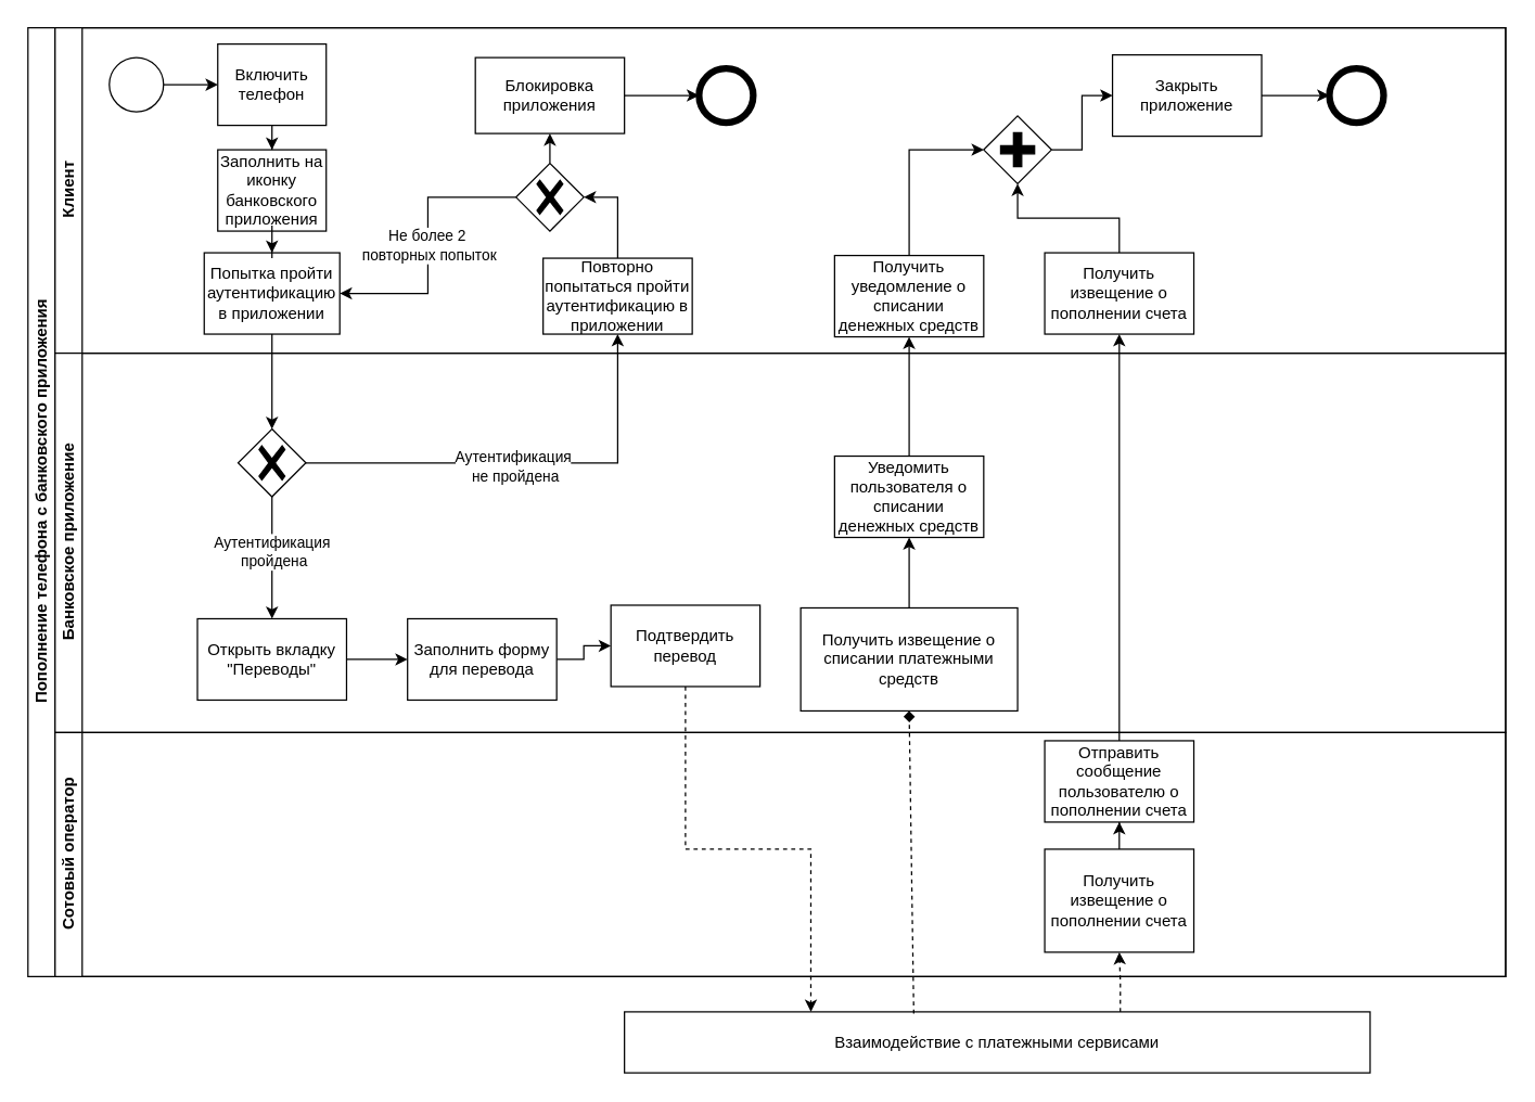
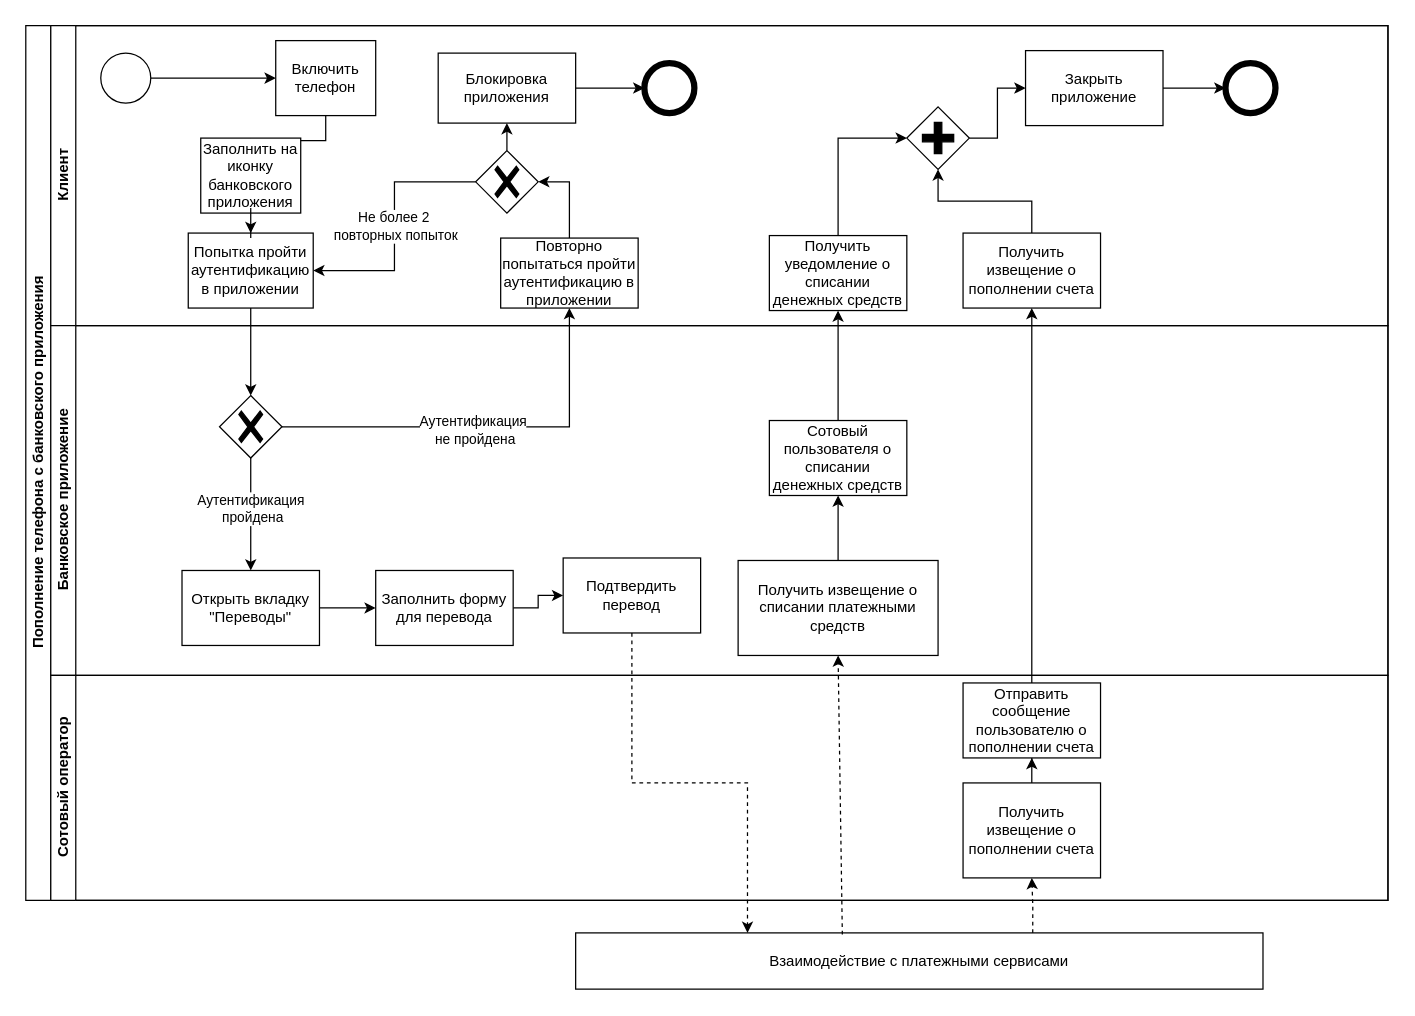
  <mxCell id="0" />
  <mxCell id="1" parent="0" />
  <mxCell id="2" value="Пополнение телефона с банковского приложения" style="swimlane;html=1;childLayout=stackLayout;resizeParent=1;resizeParentMax=0;horizontal=0;startSize=20;horizontalStack=0;" parent="1" vertex="1"><mxGeometry x="20" y="20" width="1090" height="700" as="geometry"><mxRectangle x="130" y="40" width="40" height="310" as="alternateBounds" /></mxGeometry></mxCell>
  <mxCell id="3" value="Клиент" style="swimlane;html=1;startSize=20;horizontal=0;" parent="2" vertex="1"><mxGeometry x="20" width="1070" height="240" as="geometry" /></mxCell>
  <mxCell id="4" value="" style="edgeStyle=orthogonalEdgeStyle;rounded=0;orthogonalLoop=1;jettySize=auto;html=1;" parent="3" source="5" target="7" edge="1"><mxGeometry relative="1" as="geometry" /></mxCell>
  <mxCell id="5" value="" style="ellipse;whiteSpace=wrap;html=1;" parent="3" vertex="1"><mxGeometry x="40" y="22" width="40" height="40" as="geometry" /></mxCell>
  <mxCell id="6" style="edgeStyle=orthogonalEdgeStyle;rounded=0;orthogonalLoop=1;jettySize=auto;html=1;entryX=0.5;entryY=0;entryDx=0;entryDy=0;" edge="1" parent="3" source="7" target="9"><mxGeometry relative="1" as="geometry" /></mxCell>
- <mxCell id="7" value="Включить телефон" style="rounded=0;whiteSpace=wrap;html=1;fontFamily=Helvetica;fontSize=12;fontColor=#000000;align=center;" parent="3" vertex="1"><mxGeometry x="120" y="12" width="80" height="60" as="geometry" /></mxCell>
+ <mxCell id="7" value="Включить телефон" style="rounded=0;whiteSpace=wrap;html=1;fontFamily=Helvetica;fontSize=12;fontColor=#000000;align=center;" parent="3" vertex="1"><mxGeometry x="180" y="12" width="80" height="60" as="geometry" /></mxCell>
  <mxCell id="8" value="" style="ellipse;whiteSpace=wrap;html=1;strokeWidth=5;" parent="3" vertex="1"><mxGeometry x="475" y="30" width="40" height="40" as="geometry" /></mxCell>
  <mxCell id="9" value="Заполнить на иконку банковского приложения" style="rounded=0;whiteSpace=wrap;html=1;fontFamily=Helvetica;fontSize=12;fontColor=#000000;align=center;" vertex="1" parent="3"><mxGeometry x="120" y="90" width="80" height="60" as="geometry" /></mxCell>
  <mxCell id="10" style="edgeStyle=orthogonalEdgeStyle;rounded=0;orthogonalLoop=1;jettySize=auto;html=1;exitX=0.5;exitY=0;exitDx=0;exitDy=0;exitPerimeter=0;entryX=0.5;entryY=1;entryDx=0;entryDy=0;" edge="1" parent="3" source="11" target="13"><mxGeometry relative="1" as="geometry" /></mxCell>
  <mxCell id="11" value="" style="points=[[0.25,0.25,0],[0.5,0,0],[0.75,0.25,0],[1,0.5,0],[0.75,0.75,0],[0.5,1,0],[0.25,0.75,0],[0,0.5,0]];shape=mxgraph.bpmn.gateway2;html=1;verticalLabelPosition=bottom;labelBackgroundColor=#ffffff;verticalAlign=top;align=center;perimeter=rhombusPerimeter;outlineConnect=0;outline=none;symbol=none;gwType=exclusive;" vertex="1" parent="3"><mxGeometry x="340" y="100" width="50" height="50" as="geometry" /></mxCell>
  <mxCell id="12" style="edgeStyle=orthogonalEdgeStyle;rounded=0;orthogonalLoop=1;jettySize=auto;html=1;exitX=1;exitY=0.5;exitDx=0;exitDy=0;entryX=0;entryY=0.5;entryDx=0;entryDy=0;" edge="1" parent="3" source="13" target="8"><mxGeometry relative="1" as="geometry" /></mxCell>
  <mxCell id="13" value="Блокировка приложения" style="rounded=0;whiteSpace=wrap;html=1;fontFamily=Helvetica;fontSize=12;fontColor=#000000;align=center;" vertex="1" parent="3"><mxGeometry x="310" y="22" width="110" height="56" as="geometry" /></mxCell>
  <mxCell id="14" value="Попытка пройти аутентификацию в приложении" style="rounded=0;whiteSpace=wrap;html=1;fontFamily=Helvetica;fontSize=12;fontColor=#000000;align=center;" vertex="1" parent="3"><mxGeometry x="110" y="166" width="100" height="60" as="geometry" /></mxCell>
  <mxCell id="15" style="edgeStyle=orthogonalEdgeStyle;rounded=0;orthogonalLoop=1;jettySize=auto;html=1;entryX=1;entryY=0.5;entryDx=0;entryDy=0;" edge="1" parent="3" source="11" target="14"><mxGeometry relative="1" as="geometry" /></mxCell>
  <mxCell id="16" value="Не более 2&amp;nbsp;&lt;div&gt;повторных попыток&lt;/div&gt;" style="edgeLabel;html=1;align=center;verticalAlign=middle;resizable=0;points=[];" vertex="1" connectable="0" parent="15"><mxGeometry x="-0.009" relative="1" as="geometry"><mxPoint as="offset" /></mxGeometry></mxCell>
  <mxCell id="17" style="edgeStyle=orthogonalEdgeStyle;rounded=0;orthogonalLoop=1;jettySize=auto;html=1;entryX=0.5;entryY=0;entryDx=0;entryDy=0;" edge="1" parent="3" source="9" target="14"><mxGeometry relative="1" as="geometry" /></mxCell>
  <mxCell id="18" value="Получить извещение о пополнении счета" style="rounded=0;whiteSpace=wrap;html=1;fontFamily=Helvetica;fontSize=12;fontColor=#000000;align=center;" vertex="1" parent="3"><mxGeometry x="730" y="166" width="110" height="60" as="geometry" /></mxCell>
  <mxCell id="19" value="Получить уведомление о списании денежных средств" style="rounded=0;whiteSpace=wrap;html=1;fontFamily=Helvetica;fontSize=12;fontColor=#000000;align=center;" vertex="1" parent="3"><mxGeometry x="575" y="168" width="110" height="60" as="geometry" /></mxCell>
  <mxCell id="20" style="edgeStyle=orthogonalEdgeStyle;rounded=0;orthogonalLoop=1;jettySize=auto;html=1;entryX=0;entryY=0.5;entryDx=0;entryDy=0;" edge="1" parent="3" source="21" target="26"><mxGeometry relative="1" as="geometry" /></mxCell>
  <mxCell id="21" value="" style="points=[[0.25,0.25,0],[0.5,0,0],[0.75,0.25,0],[1,0.5,0],[0.75,0.75,0],[0.5,1,0],[0.25,0.75,0],[0,0.5,0]];shape=mxgraph.bpmn.gateway2;html=1;verticalLabelPosition=bottom;labelBackgroundColor=#ffffff;verticalAlign=top;align=center;perimeter=rhombusPerimeter;outlineConnect=0;outline=none;symbol=none;gwType=parallel;" vertex="1" parent="3"><mxGeometry x="685" y="65" width="50" height="50" as="geometry" /></mxCell>
  <mxCell id="22" style="edgeStyle=orthogonalEdgeStyle;rounded=0;orthogonalLoop=1;jettySize=auto;html=1;entryX=0;entryY=0.5;entryDx=0;entryDy=0;entryPerimeter=0;" edge="1" parent="3" source="19" target="21"><mxGeometry relative="1" as="geometry" /></mxCell>
  <mxCell id="23" style="edgeStyle=orthogonalEdgeStyle;rounded=0;orthogonalLoop=1;jettySize=auto;html=1;entryX=0.5;entryY=1;entryDx=0;entryDy=0;entryPerimeter=0;" edge="1" parent="3" source="18" target="21"><mxGeometry relative="1" as="geometry" /></mxCell>
  <mxCell id="24" value="" style="ellipse;whiteSpace=wrap;html=1;strokeWidth=5;" vertex="1" parent="3"><mxGeometry x="940" y="30" width="40" height="40" as="geometry" /></mxCell>
  <mxCell id="25" style="edgeStyle=orthogonalEdgeStyle;rounded=0;orthogonalLoop=1;jettySize=auto;html=1;entryX=0;entryY=0.5;entryDx=0;entryDy=0;" edge="1" parent="3" source="26" target="24"><mxGeometry relative="1" as="geometry" /></mxCell>
  <mxCell id="26" value="Закрыть приложение" style="rounded=0;whiteSpace=wrap;html=1;fontFamily=Helvetica;fontSize=12;fontColor=#000000;align=center;" vertex="1" parent="3"><mxGeometry x="780" y="20" width="110" height="60" as="geometry" /></mxCell>
  <mxCell id="27" value="Повторно попытаться пройти аутентификацию в приложении" style="rounded=0;whiteSpace=wrap;html=1;fontFamily=Helvetica;fontSize=12;fontColor=#000000;align=center;" vertex="1" parent="3"><mxGeometry x="360" y="170" width="110" height="56" as="geometry" /></mxCell>
  <mxCell id="28" style="edgeStyle=orthogonalEdgeStyle;rounded=0;orthogonalLoop=1;jettySize=auto;html=1;entryX=1;entryY=0.5;entryDx=0;entryDy=0;entryPerimeter=0;" edge="1" parent="3" source="27" target="11"><mxGeometry relative="1" as="geometry"><mxPoint x="465" y="146" as="targetPoint" /></mxGeometry></mxCell>
  <mxCell id="29" value="Банковское приложение" style="swimlane;html=1;startSize=20;horizontal=0;" parent="2" vertex="1"><mxGeometry x="20" y="240" width="1070" height="280" as="geometry" /></mxCell>
  <mxCell id="30" style="edgeStyle=orthogonalEdgeStyle;rounded=0;orthogonalLoop=1;jettySize=auto;html=1;exitX=1;exitY=0.5;exitDx=0;exitDy=0;entryX=0;entryY=0.5;entryDx=0;entryDy=0;" edge="1" parent="29" source="31" target="33"><mxGeometry relative="1" as="geometry" /></mxCell>
  <mxCell id="31" value="Открыть вкладку &quot;Переводы&quot;" style="rounded=0;whiteSpace=wrap;html=1;fontFamily=Helvetica;fontSize=12;fontColor=#000000;align=center;" parent="29" vertex="1"><mxGeometry x="105" y="196" width="110" height="60" as="geometry" /></mxCell>
  <mxCell id="32" style="edgeStyle=orthogonalEdgeStyle;rounded=0;orthogonalLoop=1;jettySize=auto;html=1;exitX=1;exitY=0.5;exitDx=0;exitDy=0;entryX=0;entryY=0.5;entryDx=0;entryDy=0;" edge="1" parent="29" source="33" target="34"><mxGeometry relative="1" as="geometry" /></mxCell>
  <mxCell id="33" value="Заполнить форму для перевода" style="rounded=0;whiteSpace=wrap;html=1;fontFamily=Helvetica;fontSize=12;fontColor=#000000;align=center;" vertex="1" parent="29"><mxGeometry x="260" y="196" width="110" height="60" as="geometry" /></mxCell>
  <mxCell id="34" value="Подтвердить перевод" style="rounded=0;whiteSpace=wrap;html=1;fontFamily=Helvetica;fontSize=12;fontColor=#000000;align=center;" vertex="1" parent="29"><mxGeometry x="410" y="186" width="110" height="60" as="geometry" /></mxCell>
  <mxCell id="35" style="edgeStyle=orthogonalEdgeStyle;rounded=0;orthogonalLoop=1;jettySize=auto;html=1;exitX=0.5;exitY=1;exitDx=0;exitDy=0;exitPerimeter=0;entryX=0.5;entryY=0;entryDx=0;entryDy=0;" edge="1" parent="29" source="37" target="31"><mxGeometry relative="1" as="geometry" /></mxCell>
  <mxCell id="36" value="Аутентификация&lt;div&gt;&amp;nbsp;пройдена&lt;/div&gt;" style="edgeLabel;html=1;align=center;verticalAlign=middle;resizable=0;points=[];" vertex="1" connectable="0" parent="35"><mxGeometry x="-0.115" y="-1" relative="1" as="geometry"><mxPoint as="offset" /></mxGeometry></mxCell>
  <mxCell id="37" value="" style="points=[[0.25,0.25,0],[0.5,0,0],[0.75,0.25,0],[1,0.5,0],[0.75,0.75,0],[0.5,1,0],[0.25,0.75,0],[0,0.5,0]];shape=mxgraph.bpmn.gateway2;html=1;verticalLabelPosition=bottom;labelBackgroundColor=#ffffff;verticalAlign=top;align=center;perimeter=rhombusPerimeter;outlineConnect=0;outline=none;symbol=none;gwType=exclusive;" vertex="1" parent="29"><mxGeometry x="135" y="56" width="50" height="50" as="geometry" /></mxCell>
  <mxCell id="38" style="edgeStyle=orthogonalEdgeStyle;rounded=0;orthogonalLoop=1;jettySize=auto;html=1;entryX=0.5;entryY=1;entryDx=0;entryDy=0;" edge="1" parent="29" source="39" target="40"><mxGeometry relative="1" as="geometry" /></mxCell>
  <mxCell id="39" value="Получить извещение о списании платежными средств" style="rounded=0;whiteSpace=wrap;html=1;fontFamily=Helvetica;fontSize=12;fontColor=#000000;align=center;" vertex="1" parent="29"><mxGeometry x="550" y="188" width="160" height="76" as="geometry" /></mxCell>
- <mxCell id="40" value="Уведомить пользователя о списании денежных средств" style="rounded=0;whiteSpace=wrap;html=1;fontFamily=Helvetica;fontSize=12;fontColor=#000000;align=center;" vertex="1" parent="29"><mxGeometry x="575" y="76" width="110" height="60" as="geometry" /></mxCell>
+ <mxCell id="40" value="Сотовый пользователя о списании денежных средств" style="rounded=0;whiteSpace=wrap;html=1;fontFamily=Helvetica;fontSize=12;fontColor=#000000;align=center;" vertex="1" parent="29"><mxGeometry x="575" y="76" width="110" height="60" as="geometry" /></mxCell>
  <mxCell id="41" value="Сотовый оператор" style="swimlane;html=1;startSize=20;horizontal=0;" parent="2" vertex="1"><mxGeometry x="20" y="520" width="1070" height="180" as="geometry" /></mxCell>
  <mxCell id="42" style="edgeStyle=orthogonalEdgeStyle;rounded=0;orthogonalLoop=1;jettySize=auto;html=1;entryX=0.5;entryY=1;entryDx=0;entryDy=0;" edge="1" parent="41" source="43" target="44"><mxGeometry relative="1" as="geometry" /></mxCell>
  <mxCell id="43" value="Получить извещение о пополнении счета" style="rounded=0;whiteSpace=wrap;html=1;fontFamily=Helvetica;fontSize=12;fontColor=#000000;align=center;" vertex="1" parent="41"><mxGeometry x="730" y="86" width="110" height="76" as="geometry" /></mxCell>
  <mxCell id="44" value="Отправить сообщение пользователю о пополнении счета" style="rounded=0;whiteSpace=wrap;html=1;fontFamily=Helvetica;fontSize=12;fontColor=#000000;align=center;" vertex="1" parent="41"><mxGeometry x="730" y="6" width="110" height="60" as="geometry" /></mxCell>
  <mxCell id="45" style="edgeStyle=orthogonalEdgeStyle;rounded=0;orthogonalLoop=1;jettySize=auto;html=1;exitX=0.5;exitY=1;exitDx=0;exitDy=0;entryX=0.5;entryY=0;entryDx=0;entryDy=0;entryPerimeter=0;" edge="1" parent="2" source="14" target="37"><mxGeometry relative="1" as="geometry" /></mxCell>
  <mxCell id="46" style="edgeStyle=orthogonalEdgeStyle;rounded=0;orthogonalLoop=1;jettySize=auto;html=1;entryX=0.5;entryY=1;entryDx=0;entryDy=0;" edge="1" parent="2" source="44" target="18"><mxGeometry relative="1" as="geometry" /></mxCell>
  <mxCell id="47" style="edgeStyle=orthogonalEdgeStyle;rounded=0;orthogonalLoop=1;jettySize=auto;html=1;entryX=0.5;entryY=1;entryDx=0;entryDy=0;" edge="1" parent="2" source="40" target="19"><mxGeometry relative="1" as="geometry" /></mxCell>
  <mxCell id="48" style="edgeStyle=orthogonalEdgeStyle;rounded=0;orthogonalLoop=1;jettySize=auto;html=1;exitX=1;exitY=0.5;exitDx=0;exitDy=0;exitPerimeter=0;entryX=0.5;entryY=1;entryDx=0;entryDy=0;" edge="1" parent="2" source="37" target="27"><mxGeometry relative="1" as="geometry" /></mxCell>
  <mxCell id="49" value="Аутентификация&lt;div&gt;&amp;nbsp;не пройдена&lt;/div&gt;" style="edgeLabel;html=1;align=center;verticalAlign=middle;resizable=0;points=[];" vertex="1" connectable="0" parent="48"><mxGeometry x="-0.063" y="-2" relative="1" as="geometry"><mxPoint as="offset" /></mxGeometry></mxCell>
  <mxCell id="50" style="edgeStyle=orthogonalEdgeStyle;rounded=0;orthogonalLoop=1;jettySize=auto;html=1;exitX=0.665;exitY=0;exitDx=0;exitDy=0;entryX=0.5;entryY=1;entryDx=0;entryDy=0;dashed=1;exitPerimeter=0;" edge="1" parent="1" source="51" target="43"><mxGeometry relative="1" as="geometry" /></mxCell>
  <mxCell id="51" value="Взаимодействие с платежными сервисами" style="rounded=0;whiteSpace=wrap;html=1;fontFamily=Helvetica;fontSize=12;fontColor=#000000;align=center;" vertex="1" parent="1"><mxGeometry x="460" y="746" width="550" height="45" as="geometry" /></mxCell>
  <mxCell id="52" style="edgeStyle=orthogonalEdgeStyle;rounded=0;orthogonalLoop=1;jettySize=auto;html=1;exitX=0.5;exitY=1;exitDx=0;exitDy=0;entryX=0.25;entryY=0;entryDx=0;entryDy=0;dashed=1;" edge="1" parent="1" source="34" target="51"><mxGeometry relative="1" as="geometry" /></mxCell>
- <mxCell id="53" value="" style="endArrow=diamond;html=1;rounded=0;exitX=0.388;exitY=0.027;exitDx=0;exitDy=0;exitPerimeter=0;entryX=0.5;entryY=1;entryDx=0;entryDy=0;dashed=1;" edge="1" parent="1" source="51" target="39"><mxGeometry width="50" height="50" relative="1" as="geometry"><mxPoint x="730" y="666" as="sourcePoint" /><mxPoint x="780" y="616" as="targetPoint" /></mxGeometry></mxCell>
+ <mxCell id="53" value="" style="endArrow=classic;html=1;rounded=0;exitX=0.388;exitY=0.027;exitDx=0;exitDy=0;exitPerimeter=0;entryX=0.5;entryY=1;entryDx=0;entryDy=0;dashed=1;" edge="1" parent="1" source="51" target="39"><mxGeometry width="50" height="50" relative="1" as="geometry"><mxPoint x="730" y="666" as="sourcePoint" /><mxPoint x="780" y="616" as="targetPoint" /></mxGeometry></mxCell>
